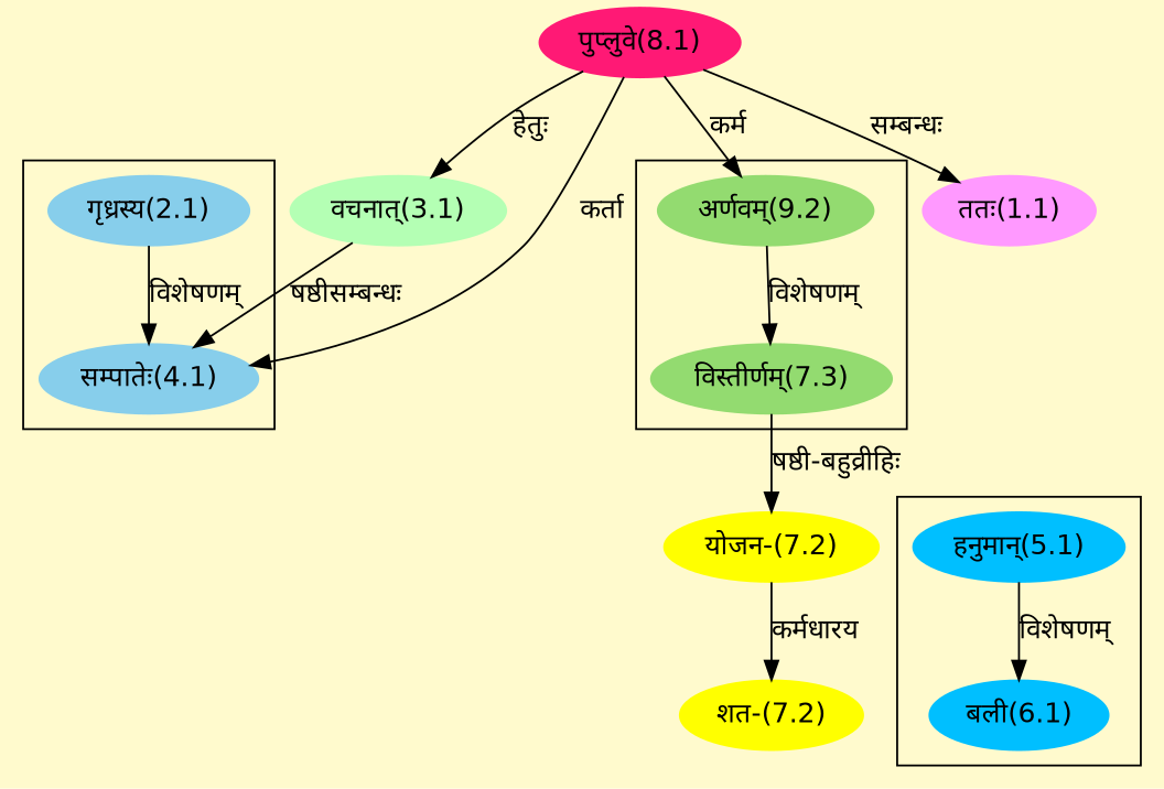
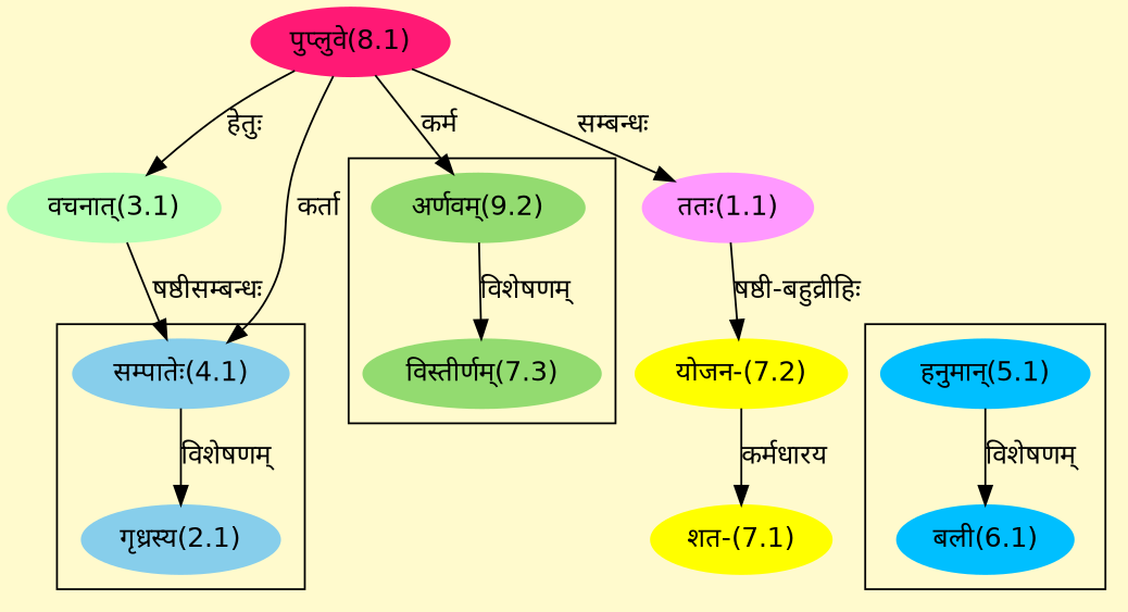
  digraph {
    bgcolor=lemonchiffon1
    compound=true
    fontname="DejaVu Sans"
    rankdir=BT
    node [color="#87CEEB" fontname="DejaVu Sans" style=filled]
    edge [dir=back fontname="DejaVu Sans"]
    n1 [label="गृध्रस्य(2.1)"]
    n2 [label="सम्पातेः(4.1)"]
    n3 [color="#00BFFF" label="बली(6.1)"]
    n4 [color="#00BFFF" label="हनुमान्(5.1)"]
    n5 [color="#93DB70" label="विस्तीर्णम्(7.3)"]
    n6 [color="#93DB70" label="अर्णवम्(9.2)"]
    n7 [color="#B4FFB4" label="वचनात्(3.1)"]
    n8 [color="#FF1975" label="पुप्लुवे(8.1)"]
    n9 [color="#FF99FF" label="ततः(1.1)"]
-   n10 [color="#FFFF00" label="शत-(7.2)"]
+   n10 [color="#FFFF00" label="शत-(7.1)"]
    n11 [color="#FFFF00" label="योजन-(7.2)"]
    subgraph cluster_1 {
      n1
      n2
    }
    subgraph cluster_2 {
      n3
      n4
    }
    subgraph cluster_3 {
      n5
      n6
    }
-   n2 -> n1 [label="विशेषणम्"]
+   n1 -> n2 [label="विशेषणम्"]
    n2 -> n7 [label="षष्ठीसम्बन्धः"]
    n2 -> n8 [label="कर्ता"]
    n3 -> n4 [label="विशेषणम्"]
    n5 -> n6 [label="विशेषणम्"]
    n6 -> n8 [label="कर्म"]
    n7 -> n8 [label="हेतुः"]
    n9 -> n8 [label="सम्बन्धः"]
    n10 -> n11 [label="कर्मधारय"]
-   n11 -> n5 [label="षष्ठी-बहुव्रीहिः"]
+   n11 -> n9 [label="षष्ठी-बहुव्रीहिः"]
  }
